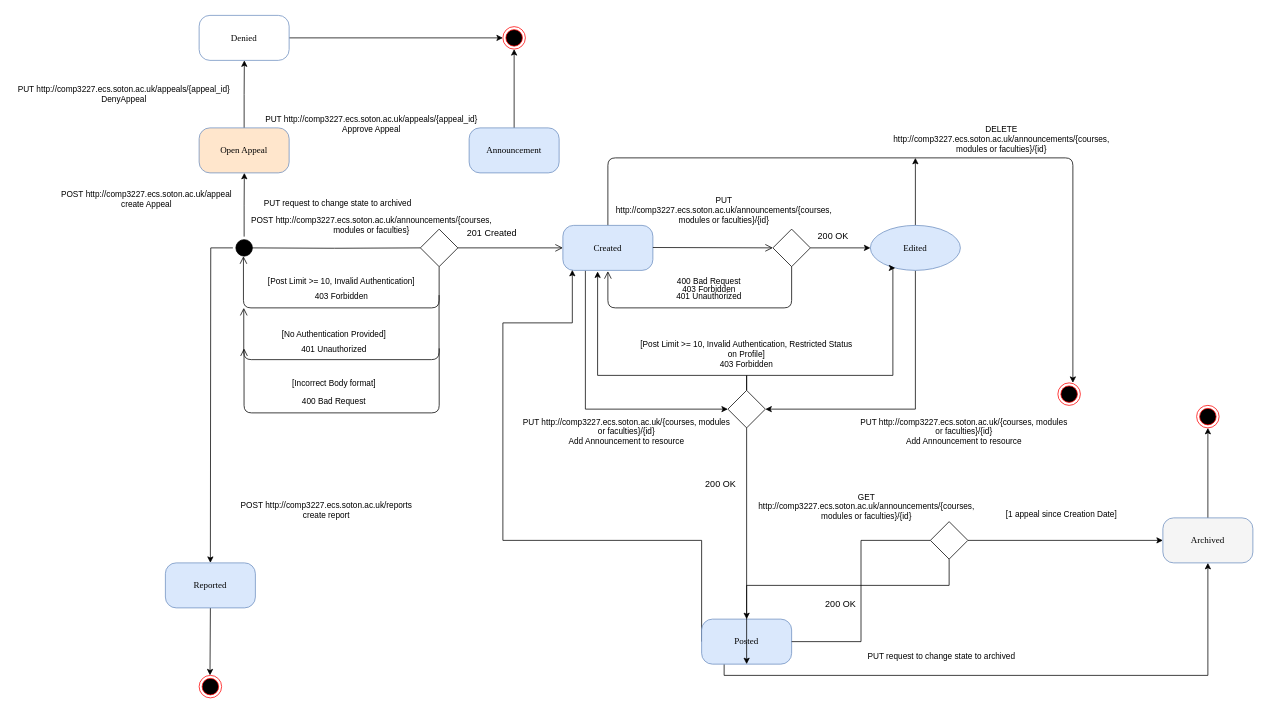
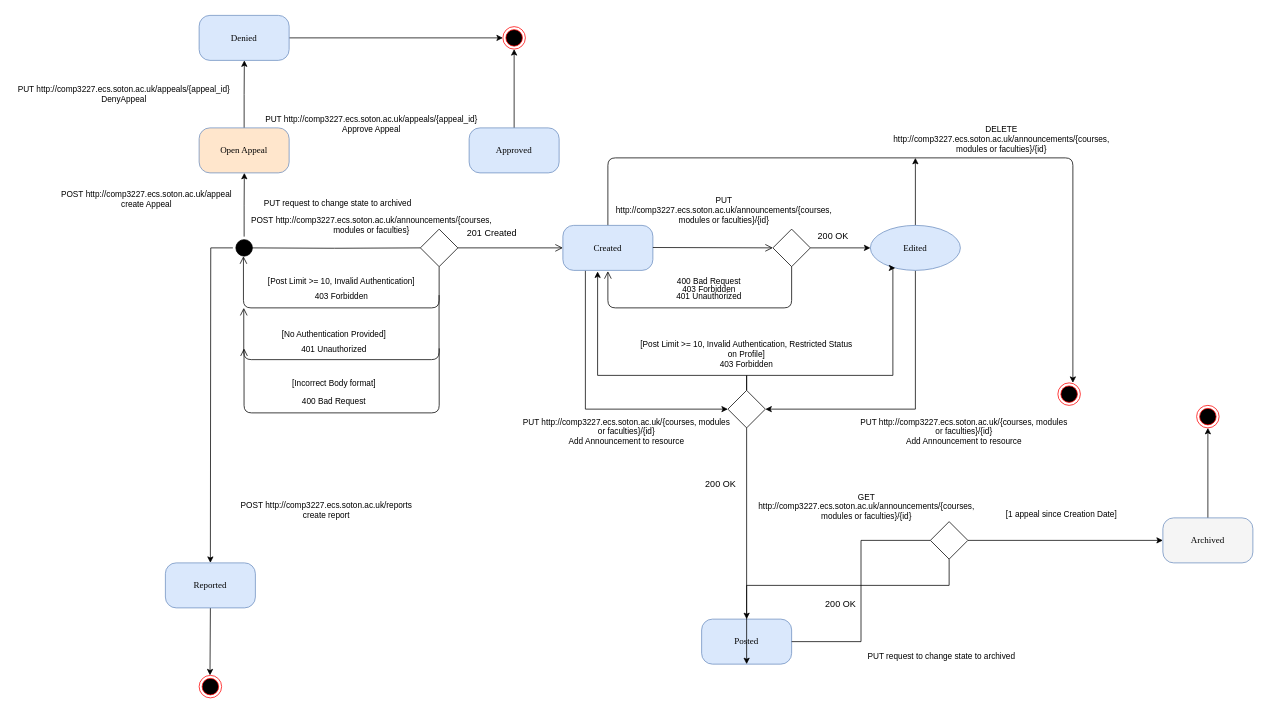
  <mxCell id="0" />
  <mxCell id="1" parent="0" />
  <mxCell id="2" style="edgeStyle=orthogonalEdgeStyle;rounded=0;orthogonalLoop=1;jettySize=auto;html=1;exitX=0.5;exitY=1;exitDx=0;exitDy=0;" parent="1" source="4" edge="1"><mxGeometry relative="1" as="geometry"><mxPoint x="280" y="750" as="targetPoint" /></mxGeometry></mxCell>
  <mxCell id="3" style="edgeStyle=orthogonalEdgeStyle;rounded=0;orthogonalLoop=1;jettySize=auto;html=1;exitX=0;exitY=0.5;exitDx=0;exitDy=0;" edge="1" parent="1" source="4"><mxGeometry relative="1" as="geometry"><mxPoint x="325.286" y="230" as="targetPoint" /></mxGeometry></mxCell>
  <mxCell id="4" value="" style="ellipse;html=1;shape=startState;fillColor=#000000;strokeColor=#000000;rounded=1;shadow=0;comic=0;labelBackgroundColor=none;fontFamily=Verdana;fontSize=12;fontColor=#000000;align=center;direction=south;" parent="1" vertex="1"><mxGeometry x="310" y="315" width="30" height="30" as="geometry" /></mxCell>
  <mxCell id="5" style="edgeStyle=orthogonalEdgeStyle;rounded=1;orthogonalLoop=1;jettySize=auto;html=1;exitX=0.5;exitY=0;exitDx=0;exitDy=0;" parent="1" source="7" edge="1"><mxGeometry relative="1" as="geometry"><mxPoint x="1430" y="510" as="targetPoint" /><Array as="points"><mxPoint x="810" y="210" /><mxPoint x="1430" y="210" /></Array></mxGeometry></mxCell>
  <mxCell id="6" style="edgeStyle=orthogonalEdgeStyle;rounded=0;orthogonalLoop=1;jettySize=auto;html=1;exitX=0.25;exitY=1;exitDx=0;exitDy=0;entryX=0;entryY=0.5;entryDx=0;entryDy=0;" parent="1" source="7" target="44" edge="1"><mxGeometry relative="1" as="geometry"><mxPoint x="940" y="540" as="targetPoint" /><Array as="points"><mxPoint x="780" y="545" /></Array></mxGeometry></mxCell>
  <mxCell id="7" value="Created" style="rounded=1;whiteSpace=wrap;html=1;arcSize=24;fillColor=#dae8fc;strokeColor=#6c8ebf;shadow=0;comic=0;labelBackgroundColor=none;fontFamily=Verdana;fontSize=12;align=center;" parent="1" vertex="1"><mxGeometry x="750" y="300" width="120" height="60" as="geometry" /></mxCell>
  <mxCell id="8" style="edgeStyle=orthogonalEdgeStyle;html=1;labelBackgroundColor=none;endArrow=open;endSize=8;strokeColor=#000000;fontFamily=Verdana;fontSize=12;align=left;startArrow=none;" parent="1" source="10" target="7" edge="1"><mxGeometry relative="1" as="geometry" /></mxCell>
  <mxCell id="9" value="" style="edgeStyle=orthogonalEdgeStyle;html=1;labelBackgroundColor=none;endArrow=none;endSize=8;strokeColor=#000000;fontFamily=Verdana;fontSize=12;align=left;" parent="1" target="10" edge="1"><mxGeometry relative="1" as="geometry"><mxPoint x="330" y="330" as="sourcePoint" /><mxPoint x="620" y="330" as="targetPoint" /></mxGeometry></mxCell>
  <mxCell id="10" value="" style="rhombus;whiteSpace=wrap;html=1;" parent="1" vertex="1"><mxGeometry x="560" y="305" width="50" height="50" as="geometry" /></mxCell>
  <mxCell id="11" style="edgeStyle=orthogonalEdgeStyle;html=1;labelBackgroundColor=none;endArrow=open;endSize=8;strokeColor=#000000;fontFamily=Verdana;fontSize=12;align=left;startArrow=none;entryX=0.871;entryY=0.53;entryDx=0;entryDy=0;entryPerimeter=0;exitX=0.5;exitY=1;exitDx=0;exitDy=0;" parent="1" source="10" target="4" edge="1"><mxGeometry relative="1" as="geometry"><mxPoint x="485" y="360" as="sourcePoint" /><mxPoint x="590" y="300" as="targetPoint" /><Array as="points"><mxPoint x="585" y="410" /><mxPoint x="324" y="410" /></Array></mxGeometry></mxCell>
  <mxCell id="12" style="edgeStyle=orthogonalEdgeStyle;rounded=0;orthogonalLoop=1;jettySize=auto;html=1;exitX=0.5;exitY=0;exitDx=0;exitDy=0;" parent="1" source="14" edge="1"><mxGeometry relative="1" as="geometry"><mxPoint x="1220" y="210" as="targetPoint" /></mxGeometry></mxCell>
  <mxCell id="13" style="edgeStyle=orthogonalEdgeStyle;rounded=0;orthogonalLoop=1;jettySize=auto;html=1;exitX=0.5;exitY=1;exitDx=0;exitDy=0;entryX=1;entryY=0.5;entryDx=0;entryDy=0;" parent="1" source="14" target="44" edge="1"><mxGeometry relative="1" as="geometry"><mxPoint x="1080" y="540" as="targetPoint" /><Array as="points"><mxPoint x="1220" y="545" /></Array></mxGeometry></mxCell>
  <mxCell id="14" value="Edited" style="ellipse;whiteSpace=wrap;html=1;arcSize=24;fillColor=#dae8fc;strokeColor=#6c8ebf;shadow=0;comic=0;labelBackgroundColor=none;fontFamily=Verdana;fontSize=12;align=center;" parent="1" vertex="1"><mxGeometry x="1160" y="300" width="120" height="60" as="geometry" /></mxCell>
- <mxCell id="15" style="edgeStyle=orthogonalEdgeStyle;rounded=0;orthogonalLoop=1;jettySize=auto;html=1;exitX=0;exitY=0.5;exitDx=0;exitDy=0;entryX=0.105;entryY=0.989;entryDx=0;entryDy=0;entryPerimeter=0;" parent="1" source="18" target="7" edge="1"><mxGeometry relative="1" as="geometry"><Array as="points"><mxPoint x="670" y="720" /><mxPoint x="670" y="430" /><mxPoint x="763" y="430" /></Array></mxGeometry></mxCell>
  <mxCell id="16" style="edgeStyle=orthogonalEdgeStyle;rounded=0;orthogonalLoop=1;jettySize=auto;html=1;exitX=1;exitY=0.5;exitDx=0;exitDy=0;entryX=0;entryY=0.5;entryDx=0;entryDy=0;startArrow=none;" parent="1" source="53" target="20" edge="1"><mxGeometry relative="1" as="geometry" /></mxCell>
- <mxCell id="17" style="edgeStyle=orthogonalEdgeStyle;rounded=0;orthogonalLoop=1;jettySize=auto;html=1;exitX=0.25;exitY=1;exitDx=0;exitDy=0;entryX=0.5;entryY=1;entryDx=0;entryDy=0;" edge="1" parent="1" source="18" target="20"><mxGeometry relative="1" as="geometry"><mxPoint x="964.765" y="960" as="targetPoint" /><Array as="points"><mxPoint x="965" y="900" /><mxPoint x="1610" y="900" /></Array></mxGeometry></mxCell>
  <mxCell id="18" value="Posted" style="rounded=1;whiteSpace=wrap;html=1;arcSize=24;fillColor=#dae8fc;strokeColor=#6c8ebf;shadow=0;comic=0;labelBackgroundColor=none;fontFamily=Verdana;fontSize=12;align=center;" parent="1" vertex="1"><mxGeometry x="935" y="825" width="120" height="60" as="geometry" /></mxCell>
  <mxCell id="19" style="edgeStyle=orthogonalEdgeStyle;rounded=0;orthogonalLoop=1;jettySize=auto;html=1;exitX=0.5;exitY=0;exitDx=0;exitDy=0;entryX=0.5;entryY=1;entryDx=0;entryDy=0;" edge="1" parent="1" source="20" target="56"><mxGeometry relative="1" as="geometry" /></mxCell>
  <mxCell id="20" value="Archived" style="rounded=1;whiteSpace=wrap;html=1;arcSize=24;fillColor=#f5f5f5;strokeColor=#6c8ebf;shadow=0;comic=0;labelBackgroundColor=none;fontFamily=Verdana;fontSize=12;align=center;" parent="1" vertex="1"><mxGeometry x="1550" y="690" width="120" height="60" as="geometry" /></mxCell>
  <mxCell id="21" value="POST&amp;nbsp;http://comp3227.ecs.soton.ac.uk/announcements/{courses, modules or faculties}" style="text;html=1;strokeColor=none;fillColor=none;align=center;verticalAlign=middle;whiteSpace=wrap;rounded=0;fontSize=11;" parent="1" vertex="1"><mxGeometry x="350" y="285" width="290" height="30" as="geometry" /></mxCell>
  <mxCell id="22" value="201 Created" style="text;html=1;align=center;verticalAlign=middle;resizable=0;points=[];autosize=1;strokeColor=none;fillColor=none;" parent="1" vertex="1"><mxGeometry x="610" y="295" width="90" height="30" as="geometry" /></mxCell>
  <mxCell id="23" value="[Post Limit &amp;gt;= 10, Invalid Authentication]" style="text;html=1;strokeColor=none;fillColor=none;align=center;verticalAlign=middle;whiteSpace=wrap;rounded=0;fontSize=11;" parent="1" vertex="1"><mxGeometry x="310" y="360" width="290" height="30" as="geometry" /></mxCell>
  <mxCell id="24" value="[No Authentication Provided]" style="text;html=1;strokeColor=none;fillColor=none;align=center;verticalAlign=middle;whiteSpace=wrap;rounded=0;fontSize=11;" parent="1" vertex="1"><mxGeometry x="300" y="430" width="290" height="30" as="geometry" /></mxCell>
  <mxCell id="25" value="[Incorrect Body format]" style="text;html=1;strokeColor=none;fillColor=none;align=center;verticalAlign=middle;whiteSpace=wrap;rounded=0;fontSize=11;" parent="1" vertex="1"><mxGeometry x="375" y="495" width="140" height="30" as="geometry" /></mxCell>
  <mxCell id="26" style="edgeStyle=orthogonalEdgeStyle;html=1;labelBackgroundColor=none;endArrow=open;endSize=8;strokeColor=#000000;fontFamily=Verdana;fontSize=12;align=left;startArrow=none;entryX=0.871;entryY=0.53;entryDx=0;entryDy=0;entryPerimeter=0;exitX=0.948;exitY=1.1;exitDx=0;exitDy=0;exitPerimeter=0;" parent="1" source="23" edge="1"><mxGeometry relative="1" as="geometry"><mxPoint x="585.5" y="424" as="sourcePoint" /><mxPoint x="324.5" y="410" as="targetPoint" /><Array as="points"><mxPoint x="585" y="479" /><mxPoint x="325" y="479" /></Array></mxGeometry></mxCell>
  <mxCell id="27" value="403 Forbidden" style="text;html=1;strokeColor=none;fillColor=none;align=center;verticalAlign=middle;whiteSpace=wrap;rounded=0;fontSize=11;" parent="1" vertex="1"><mxGeometry x="400" y="380" width="110" height="30" as="geometry" /></mxCell>
  <mxCell id="28" value="401 Unauthorized" style="text;html=1;strokeColor=none;fillColor=none;align=center;verticalAlign=middle;whiteSpace=wrap;rounded=0;fontSize=11;" parent="1" vertex="1"><mxGeometry x="390" y="450" width="110" height="30" as="geometry" /></mxCell>
  <mxCell id="29" value="400 Bad Request" style="text;html=1;strokeColor=none;fillColor=none;align=center;verticalAlign=middle;whiteSpace=wrap;rounded=0;fontSize=11;" parent="1" vertex="1"><mxGeometry x="390" y="520" width="110" height="30" as="geometry" /></mxCell>
  <mxCell id="30" value="PUT http://comp3227.ecs.soton.ac.uk/announcements/{courses, modules or faculties}/{id}&lt;br&gt;" style="text;html=1;strokeColor=none;fillColor=none;align=center;verticalAlign=middle;whiteSpace=wrap;rounded=0;fontSize=11;" parent="1" vertex="1"><mxGeometry x="820" y="265" width="290" height="30" as="geometry" /></mxCell>
  <mxCell id="31" style="edgeStyle=orthogonalEdgeStyle;rounded=0;orthogonalLoop=1;jettySize=auto;html=1;exitX=1;exitY=0.5;exitDx=0;exitDy=0;entryX=0;entryY=0.5;entryDx=0;entryDy=0;" parent="1" source="32" target="14" edge="1"><mxGeometry relative="1" as="geometry" /></mxCell>
  <mxCell id="32" value="" style="rhombus;whiteSpace=wrap;html=1;" parent="1" vertex="1"><mxGeometry x="1030" y="305" width="50" height="50" as="geometry" /></mxCell>
  <mxCell id="33" style="edgeStyle=orthogonalEdgeStyle;html=1;labelBackgroundColor=none;endArrow=open;endSize=8;strokeColor=#000000;fontFamily=Verdana;fontSize=12;align=left;startArrow=none;entryX=0;entryY=0.5;entryDx=0;entryDy=0;" parent="1" target="32" edge="1"><mxGeometry relative="1" as="geometry"><mxPoint x="870" y="329.5" as="sourcePoint" /><mxPoint x="1030" y="329.5" as="targetPoint" /></mxGeometry></mxCell>
  <mxCell id="34" style="edgeStyle=orthogonalEdgeStyle;html=1;labelBackgroundColor=none;endArrow=open;endSize=8;strokeColor=#000000;fontFamily=Verdana;fontSize=12;align=left;startArrow=none;entryX=0.871;entryY=0.53;entryDx=0;entryDy=0;entryPerimeter=0;exitX=0.5;exitY=1;exitDx=0;exitDy=0;" parent="1" source="32" edge="1"><mxGeometry relative="1" as="geometry"><mxPoint x="1071" y="375" as="sourcePoint" /><mxPoint x="810" y="361" as="targetPoint" /><Array as="points"><mxPoint x="1055" y="410" /><mxPoint x="810" y="410" /></Array></mxGeometry></mxCell>
  <mxCell id="35" value="200 OK" style="text;html=1;align=center;verticalAlign=middle;resizable=0;points=[];autosize=1;strokeColor=none;fillColor=none;" parent="1" vertex="1"><mxGeometry x="1080" y="300" width="60" height="30" as="geometry" /></mxCell>
  <mxCell id="36" value="400 Bad Request" style="text;html=1;strokeColor=none;fillColor=none;align=center;verticalAlign=middle;whiteSpace=wrap;rounded=0;fontSize=11;" parent="1" vertex="1"><mxGeometry x="890" y="360" width="110" height="30" as="geometry" /></mxCell>
  <mxCell id="37" value="401 Unauthorized" style="text;html=1;strokeColor=none;fillColor=none;align=center;verticalAlign=middle;whiteSpace=wrap;rounded=0;fontSize=11;" parent="1" vertex="1"><mxGeometry x="890" y="380" width="110" height="30" as="geometry" /></mxCell>
  <mxCell id="38" value="403 Forbidden" style="text;html=1;strokeColor=none;fillColor=none;align=center;verticalAlign=middle;whiteSpace=wrap;rounded=0;fontSize=11;" parent="1" vertex="1"><mxGeometry x="890" y="370" width="110" height="30" as="geometry" /></mxCell>
  <mxCell id="39" value="" style="ellipse;html=1;shape=endState;fillColor=#000000;strokeColor=#ff0000;" parent="1" vertex="1"><mxGeometry x="1410" y="510" width="30" height="30" as="geometry" /></mxCell>
  <mxCell id="40" value="DELETE http://comp3227.ecs.soton.ac.uk/announcements/{courses, modules or faculties}/{id}" style="text;html=1;strokeColor=none;fillColor=none;align=center;verticalAlign=middle;whiteSpace=wrap;rounded=0;fontSize=11;" parent="1" vertex="1"><mxGeometry x="1190" y="170" width="290" height="30" as="geometry" /></mxCell>
  <mxCell id="41" style="edgeStyle=orthogonalEdgeStyle;rounded=0;orthogonalLoop=1;jettySize=auto;html=1;exitX=0.5;exitY=0;exitDx=0;exitDy=0;entryX=0.386;entryY=1.025;entryDx=0;entryDy=0;entryPerimeter=0;" parent="1" source="44" target="7" edge="1"><mxGeometry relative="1" as="geometry"><Array as="points"><mxPoint x="995" y="500" /><mxPoint x="796" y="500" /></Array></mxGeometry></mxCell>
  <mxCell id="42" style="edgeStyle=orthogonalEdgeStyle;rounded=0;orthogonalLoop=1;jettySize=auto;html=1;exitX=0.5;exitY=0;exitDx=0;exitDy=0;entryX=0.25;entryY=1;entryDx=0;entryDy=0;" parent="1" source="44" target="14" edge="1"><mxGeometry relative="1" as="geometry"><Array as="points"><mxPoint x="995" y="500" /><mxPoint x="1190" y="500" /></Array></mxGeometry></mxCell>
  <mxCell id="43" style="edgeStyle=orthogonalEdgeStyle;rounded=0;orthogonalLoop=1;jettySize=auto;html=1;exitX=0.5;exitY=1;exitDx=0;exitDy=0;" parent="1" source="44" target="18" edge="1"><mxGeometry relative="1" as="geometry" /></mxCell>
  <mxCell id="44" value="" style="rhombus;whiteSpace=wrap;html=1;" parent="1" vertex="1"><mxGeometry x="970" y="520" width="50" height="50" as="geometry" /></mxCell>
  <mxCell id="45" value="PUT http://comp3227.ecs.soton.ac.uk/{courses, modules or faculties}/{id}&lt;br&gt;Add Announcement to resource" style="text;html=1;strokeColor=none;fillColor=none;align=center;verticalAlign=middle;whiteSpace=wrap;rounded=0;fontSize=11;" parent="1" vertex="1"><mxGeometry x="690" y="560" width="290" height="30" as="geometry" /></mxCell>
  <mxCell id="46" value="PUT http://comp3227.ecs.soton.ac.uk/{courses, modules or faculties}/{id}&lt;br&gt;Add Announcement to resource" style="text;html=1;strokeColor=none;fillColor=none;align=center;verticalAlign=middle;whiteSpace=wrap;rounded=0;fontSize=11;" parent="1" vertex="1"><mxGeometry x="1140" y="560" width="290" height="30" as="geometry" /></mxCell>
  <mxCell id="47" value="[Post Limit &amp;gt;= 10, Invalid Authentication, Restricted Status on Profile]" style="text;html=1;strokeColor=none;fillColor=none;align=center;verticalAlign=middle;whiteSpace=wrap;rounded=0;fontSize=11;" parent="1" vertex="1"><mxGeometry x="850" y="450" width="290" height="30" as="geometry" /></mxCell>
  <mxCell id="48" value="403 Forbidden" style="text;html=1;strokeColor=none;fillColor=none;align=center;verticalAlign=middle;whiteSpace=wrap;rounded=0;fontSize=11;" parent="1" vertex="1"><mxGeometry x="940" y="470" width="110" height="30" as="geometry" /></mxCell>
  <mxCell id="49" value="200 OK" style="text;html=1;align=center;verticalAlign=middle;resizable=0;points=[];autosize=1;strokeColor=none;fillColor=none;" parent="1" vertex="1"><mxGeometry x="930" y="630" width="60" height="30" as="geometry" /></mxCell>
  <mxCell id="50" value="GET http://comp3227.ecs.soton.ac.uk/announcements/{courses, modules or faculties}/{id}" style="text;html=1;strokeColor=none;fillColor=none;align=center;verticalAlign=middle;whiteSpace=wrap;rounded=0;fontSize=11;" parent="1" vertex="1"><mxGeometry x="1010" y="660" width="290" height="30" as="geometry" /></mxCell>
  <mxCell id="51" value="" style="edgeStyle=orthogonalEdgeStyle;rounded=0;orthogonalLoop=1;jettySize=auto;html=1;exitX=1;exitY=0.5;exitDx=0;exitDy=0;entryX=0;entryY=0.5;entryDx=0;entryDy=0;endArrow=none;" parent="1" source="18" target="53" edge="1"><mxGeometry relative="1" as="geometry"><mxPoint x="1055" y="720" as="sourcePoint" /><mxPoint x="1250" y="720" as="targetPoint" /></mxGeometry></mxCell>
  <mxCell id="52" style="edgeStyle=orthogonalEdgeStyle;rounded=0;orthogonalLoop=1;jettySize=auto;html=1;exitX=0.5;exitY=1;exitDx=0;exitDy=0;entryX=0.5;entryY=1;entryDx=0;entryDy=0;" parent="1" source="53" target="18" edge="1"><mxGeometry relative="1" as="geometry"><Array as="points"><mxPoint x="1265" y="780" /><mxPoint x="995" y="780" /></Array></mxGeometry></mxCell>
  <mxCell id="53" value="" style="rhombus;whiteSpace=wrap;html=1;" parent="1" vertex="1"><mxGeometry x="1240" y="695" width="50" height="50" as="geometry" /></mxCell>
  <mxCell id="54" value="200 OK" style="text;html=1;align=center;verticalAlign=middle;resizable=0;points=[];autosize=1;strokeColor=none;fillColor=none;" parent="1" vertex="1"><mxGeometry x="1090" y="790" width="60" height="30" as="geometry" /></mxCell>
  <mxCell id="55" value="[1 appeal since Creation Date]" style="text;html=1;strokeColor=none;fillColor=none;align=center;verticalAlign=middle;whiteSpace=wrap;rounded=0;fontSize=11;" parent="1" vertex="1"><mxGeometry x="1270" y="670" width="290" height="30" as="geometry" /></mxCell>
  <mxCell id="56" value="" style="ellipse;html=1;shape=endState;fillColor=#000000;strokeColor=#ff0000;" parent="1" vertex="1"><mxGeometry x="1595" y="540" width="30" height="30" as="geometry" /></mxCell>
  <mxCell id="57" value="POST&amp;nbsp;http://comp3227.ecs.soton.ac.uk/reports&lt;br&gt;create report" style="text;html=1;strokeColor=none;fillColor=none;align=center;verticalAlign=middle;whiteSpace=wrap;rounded=0;fontSize=11;" parent="1" vertex="1"><mxGeometry x="290" y="665" width="290" height="30" as="geometry" /></mxCell>
  <mxCell id="58" style="edgeStyle=orthogonalEdgeStyle;rounded=0;orthogonalLoop=1;jettySize=auto;html=1;exitX=0.5;exitY=1;exitDx=0;exitDy=0;" parent="1" source="59" edge="1"><mxGeometry relative="1" as="geometry"><mxPoint x="279.5" y="900" as="targetPoint" /></mxGeometry></mxCell>
  <mxCell id="59" value="Reported" style="rounded=1;whiteSpace=wrap;html=1;arcSize=24;fillColor=#dae8fc;strokeColor=#6c8ebf;shadow=0;comic=0;labelBackgroundColor=none;fontFamily=Verdana;fontSize=12;align=center;" parent="1" vertex="1"><mxGeometry x="220" y="750" width="120" height="60" as="geometry" /></mxCell>
  <mxCell id="60" value="" style="ellipse;html=1;shape=endState;fillColor=#000000;strokeColor=#ff0000;" parent="1" vertex="1"><mxGeometry x="265" y="900" width="30" height="30" as="geometry" /></mxCell>
  <mxCell id="61" value="PUT request to change state to archived" style="text;html=1;strokeColor=none;fillColor=none;align=center;verticalAlign=middle;whiteSpace=wrap;rounded=0;fontSize=11;" vertex="1" parent="1"><mxGeometry x="1110" y="860" width="290" height="30" as="geometry" /></mxCell>
  <mxCell id="62" value="POST&amp;nbsp;http://comp3227.ecs.soton.ac.uk/appeal&lt;br&gt;create Appeal" style="text;html=1;strokeColor=none;fillColor=none;align=center;verticalAlign=middle;whiteSpace=wrap;rounded=0;fontSize=11;" vertex="1" parent="1"><mxGeometry x="50" y="250" width="290" height="30" as="geometry" /></mxCell>
  <mxCell id="63" style="edgeStyle=orthogonalEdgeStyle;rounded=0;orthogonalLoop=1;jettySize=auto;html=1;exitX=0.5;exitY=0;exitDx=0;exitDy=0;" edge="1" parent="1" source="64"><mxGeometry relative="1" as="geometry"><mxPoint x="325.286" y="80" as="targetPoint" /></mxGeometry></mxCell>
  <mxCell id="64" value="Open Appeal" style="rounded=1;whiteSpace=wrap;html=1;arcSize=24;fillColor=#ffe6cc;strokeColor=#6c8ebf;shadow=0;comic=0;labelBackgroundColor=none;fontFamily=Verdana;fontSize=12;align=center;" vertex="1" parent="1"><mxGeometry x="265" y="170" width="120" height="60" as="geometry" /></mxCell>
  <mxCell id="65" style="edgeStyle=orthogonalEdgeStyle;rounded=0;orthogonalLoop=1;jettySize=auto;html=1;exitX=1;exitY=0.5;exitDx=0;exitDy=0;" edge="1" parent="1" source="66" target="69"><mxGeometry relative="1" as="geometry" /></mxCell>
- <mxCell id="66" value="Denied" style="rounded=1;whiteSpace=wrap;html=1;arcSize=24;fillColor=#ffffff;strokeColor=#6c8ebf;shadow=0;comic=0;labelBackgroundColor=none;fontFamily=Verdana;fontSize=12;align=center;" vertex="1" parent="1"><mxGeometry x="265" y="20" width="120" height="60" as="geometry" /></mxCell>
+ <mxCell id="66" value="Denied" style="rounded=1;whiteSpace=wrap;html=1;arcSize=24;fillColor=#dae8fc;strokeColor=#6c8ebf;shadow=0;comic=0;labelBackgroundColor=none;fontFamily=Verdana;fontSize=12;align=center;" vertex="1" parent="1"><mxGeometry x="265" y="20" width="120" height="60" as="geometry" /></mxCell>
  <mxCell id="67" style="edgeStyle=orthogonalEdgeStyle;rounded=0;orthogonalLoop=1;jettySize=auto;html=1;exitX=0.5;exitY=0;exitDx=0;exitDy=0;entryX=0.5;entryY=1;entryDx=0;entryDy=0;" edge="1" parent="1" source="68" target="69"><mxGeometry relative="1" as="geometry"><mxPoint x="610" y="80" as="targetPoint" /></mxGeometry></mxCell>
- <mxCell id="68" value="Announcement" style="rounded=1;whiteSpace=wrap;html=1;arcSize=24;fillColor=#dae8fc;strokeColor=#6c8ebf;shadow=0;comic=0;labelBackgroundColor=none;fontFamily=Verdana;fontSize=12;align=center;" vertex="1" parent="1"><mxGeometry x="625" y="170" width="120" height="60" as="geometry" /></mxCell>
+ <mxCell id="68" value="Approved" style="rounded=1;whiteSpace=wrap;html=1;arcSize=24;fillColor=#dae8fc;strokeColor=#6c8ebf;shadow=0;comic=0;labelBackgroundColor=none;fontFamily=Verdana;fontSize=12;align=center;" vertex="1" parent="1"><mxGeometry x="625" y="170" width="120" height="60" as="geometry" /></mxCell>
  <mxCell id="69" value="" style="ellipse;html=1;shape=endState;fillColor=#000000;strokeColor=#ff0000;" vertex="1" parent="1"><mxGeometry x="670" y="35" width="30" height="30" as="geometry" /></mxCell>
  <mxCell id="70" style="edgeStyle=orthogonalEdgeStyle;html=1;labelBackgroundColor=none;endArrow=open;endSize=8;strokeColor=#000000;fontFamily=Verdana;fontSize=12;align=left;startArrow=none;exitX=0.948;exitY=1.1;exitDx=0;exitDy=0;exitPerimeter=0;" edge="1" parent="1"><mxGeometry relative="1" as="geometry"><mxPoint x="585.11" y="464.03" as="sourcePoint" /><mxPoint x="324.86" y="464.03" as="targetPoint" /><Array as="points"><mxPoint x="585.11" y="550.03" /><mxPoint x="325.11" y="550.03" /></Array></mxGeometry></mxCell>
  <mxCell id="71" value="PUT request to change state to archived" style="text;html=1;strokeColor=none;fillColor=none;align=center;verticalAlign=middle;whiteSpace=wrap;rounded=0;fontSize=11;" vertex="1" parent="1"><mxGeometry x="305" y="255" width="290" height="30" as="geometry" /></mxCell>
  <mxCell id="72" value="PUT http://comp3227.ecs.soton.ac.uk/appeals/{appeal_id}&lt;br&gt;Approve Appeal" style="text;html=1;strokeColor=none;fillColor=none;align=center;verticalAlign=middle;whiteSpace=wrap;rounded=0;fontSize=11;" vertex="1" parent="1"><mxGeometry x="350" y="150" width="290" height="30" as="geometry" /></mxCell>
  <mxCell id="73" value="PUT http://comp3227.ecs.soton.ac.uk/appeals/{appeal_id}&lt;br&gt;DenyAppeal" style="text;html=1;strokeColor=none;fillColor=none;align=center;verticalAlign=middle;whiteSpace=wrap;rounded=0;fontSize=11;" vertex="1" parent="1"><mxGeometry x="20" y="110" width="290" height="30" as="geometry" /></mxCell>
